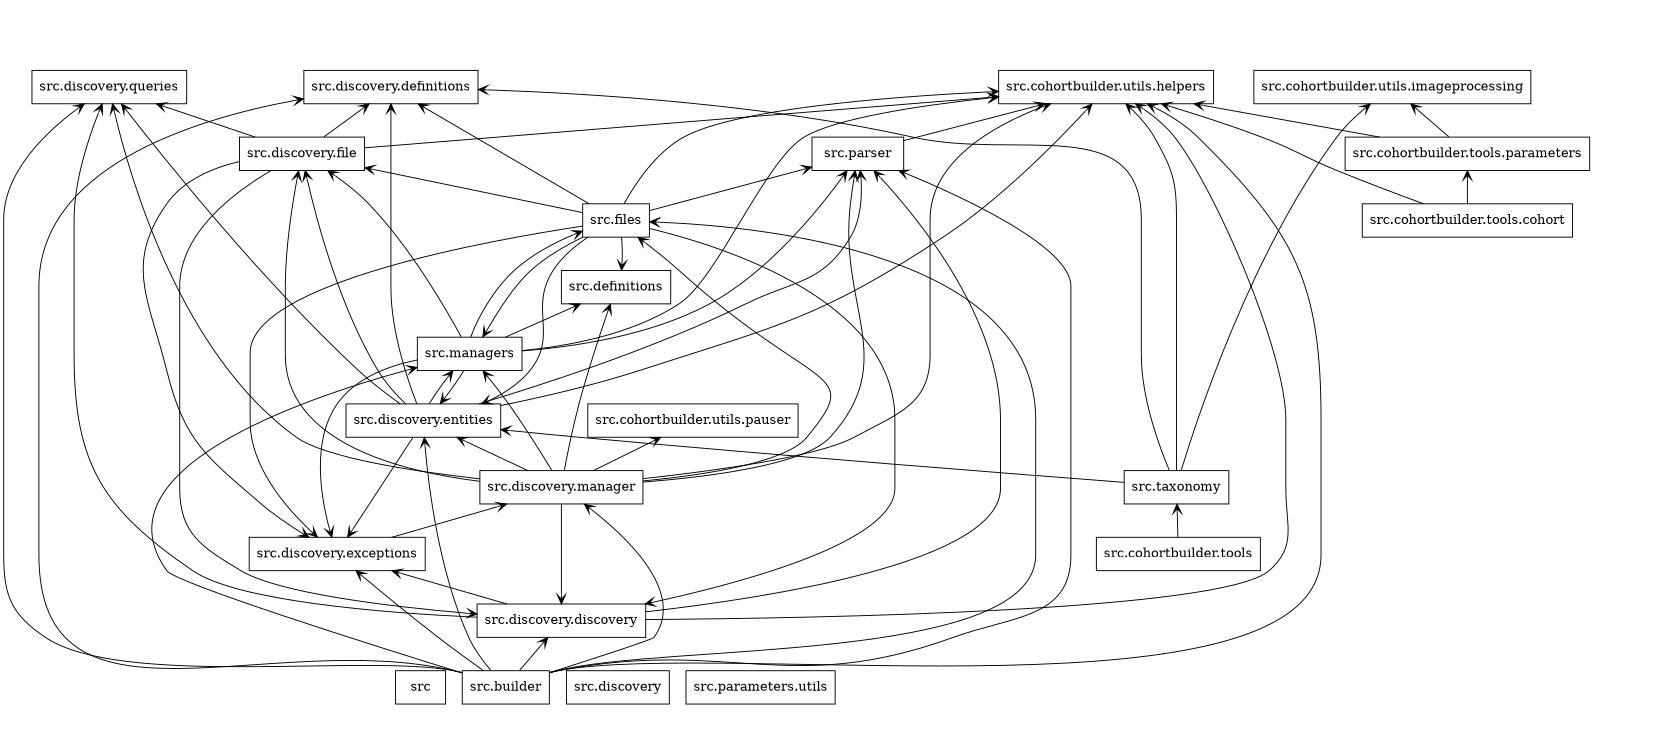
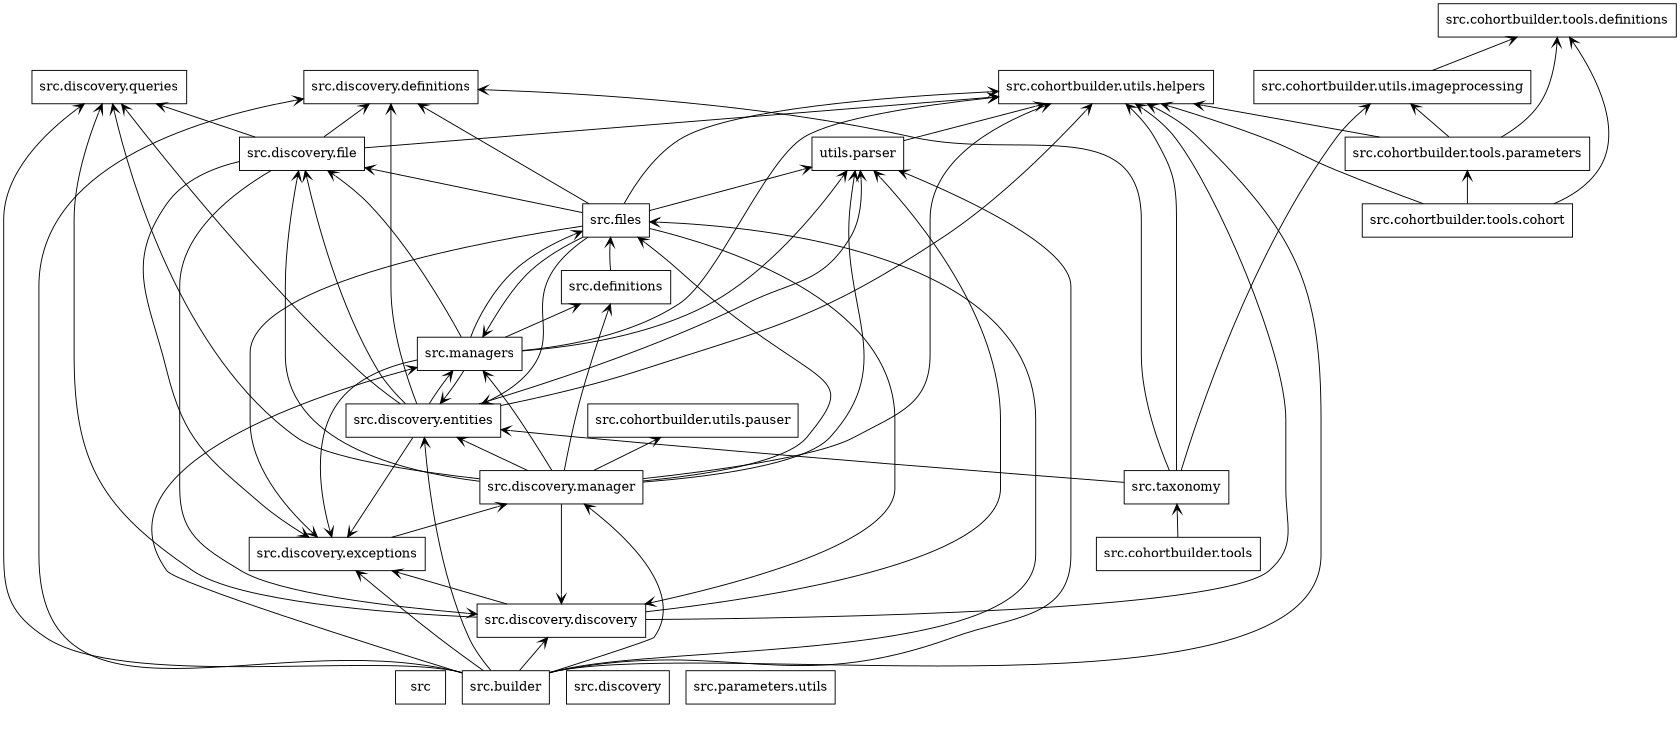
  digraph {
    rankdir=BT
    node [color=black shape=box style=solid]
    edge [arrowhead=open arrowtail=none]
    n1 [label=src]
    n2 [label="src.builder"]
    n3 [label="src.discovery.definitions"]
    n4 [label="src.discovery.discovery"]
    n5 [label="src.discovery.entities"]
    n6 [label="src.discovery.exceptions"]
    n7 [label="src.discovery.manager"]
    n8 [label="src.discovery.queries"]
    n9 [label="src.files"]
    n10 [label="src.managers"]
-   n11 [label="src.parser"]
+   n11 [label="utils.parser"]
    n12 [label="src.cohortbuilder.utils.helpers"]
    n13 [label="src.discovery.file"]
    n14 [label="src.definitions"]
    n15 [label="src.cohortbuilder.utils.pauser"]
    n16 [label="src.discovery"]
    n17 [label="src.taxonomy"]
    n18 [label="src.cohortbuilder.utils.imageprocessing"]
+   n19 [label="src.cohortbuilder.tools.definitions"]
    n20 [label="src.cohortbuilder.tools"]
    n21 [label="src.cohortbuilder.tools.cohort"]
    n22 [label="src.cohortbuilder.tools.parameters"]
    n23 [label="src.parameters.utils"]
    n2 -> n3
    n2 -> n4
    n2 -> n5
    n2 -> n6
    n2 -> n7
    n2 -> n8
    n2 -> n9
    n2 -> n10
    n2 -> n11
    n2 -> n12
    n4 -> n6
    n4 -> n8
    n4 -> n11
    n4 -> n12
    n5 -> n3
    n5 -> n6
    n5 -> n8
    n5 -> n10
    n5 -> n11
    n5 -> n12
    n5 -> n13
    n6 -> n7
    n7 -> n4
    n7 -> n5
    n7 -> n8
    n7 -> n9
    n7 -> n10
    n7 -> n11
    n7 -> n12
    n7 -> n13
    n7 -> n14
    n7 -> n15
    n9 -> n3
    n9 -> n4
    n9 -> n5
    n9 -> n6
    n9 -> n10
    n9 -> n11
    n9 -> n12
    n9 -> n13
-   n9 -> n14
+   n14 -> n9
    n10 -> n5
    n10 -> n6
    n10 -> n9
    n10 -> n11
    n10 -> n12
    n10 -> n13
    n10 -> n14
    n11 -> n12
    n13 -> n3
    n13 -> n4
    n13 -> n6
    n13 -> n8
    n13 -> n12
    n17 -> n3
    n17 -> n5
    n17 -> n12
    n17 -> n18
+   n18 -> n19
    n20 -> n17
    n21 -> n12
+   n21 -> n19
    n21 -> n22
    n22 -> n12
    n22 -> n18
+   n22 -> n19
  }
